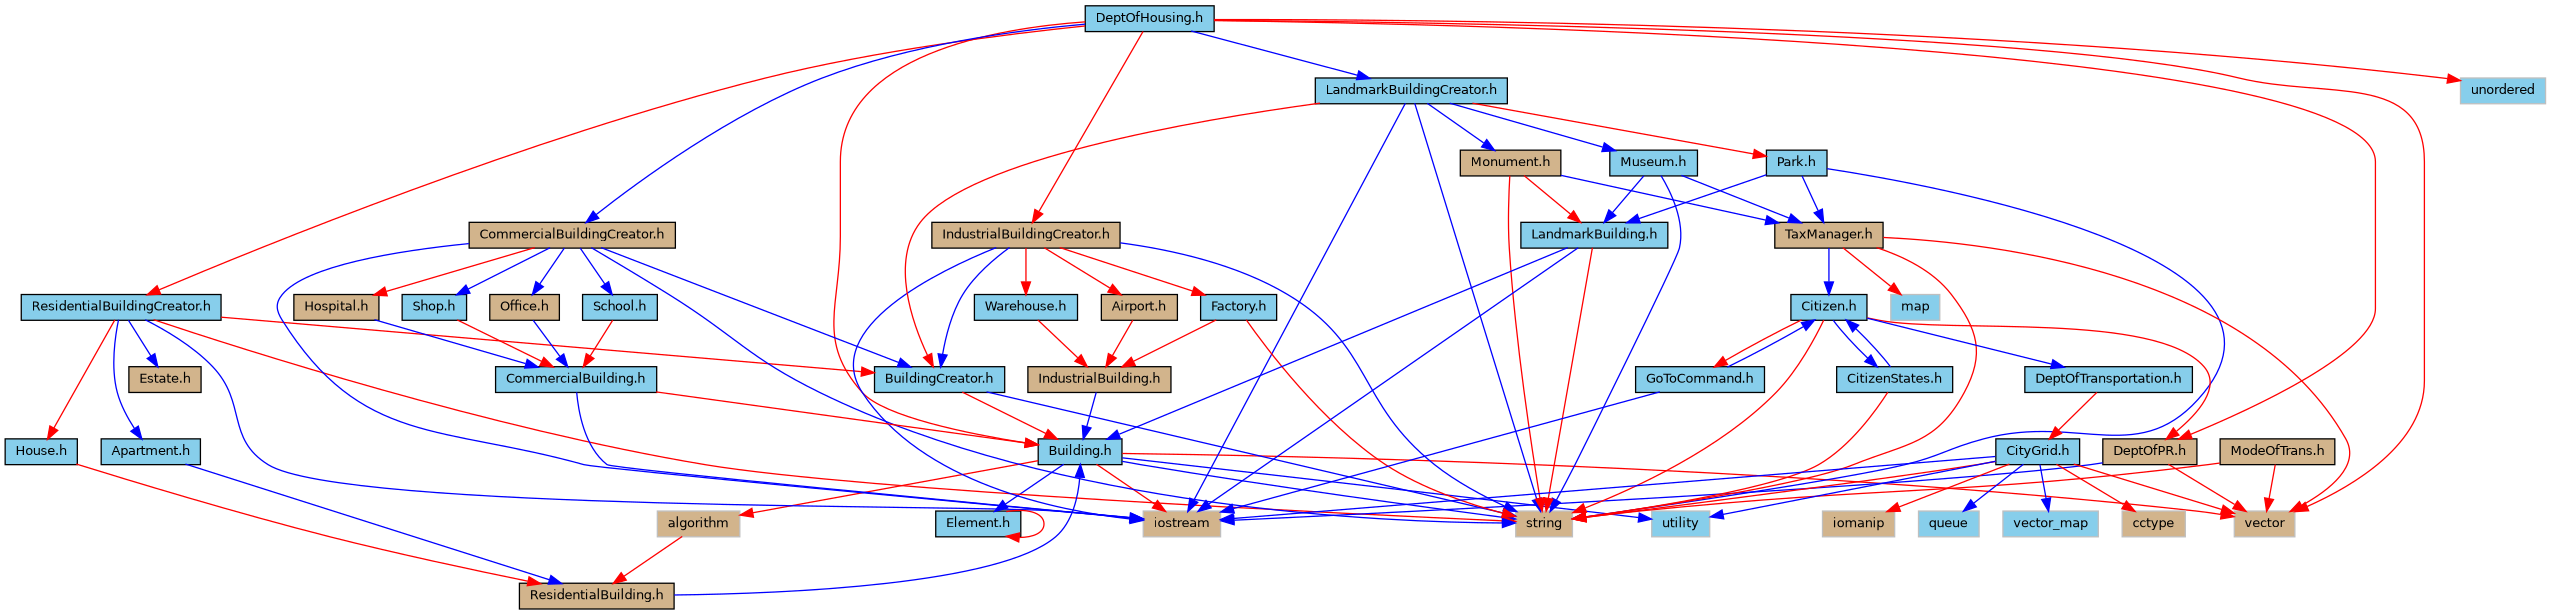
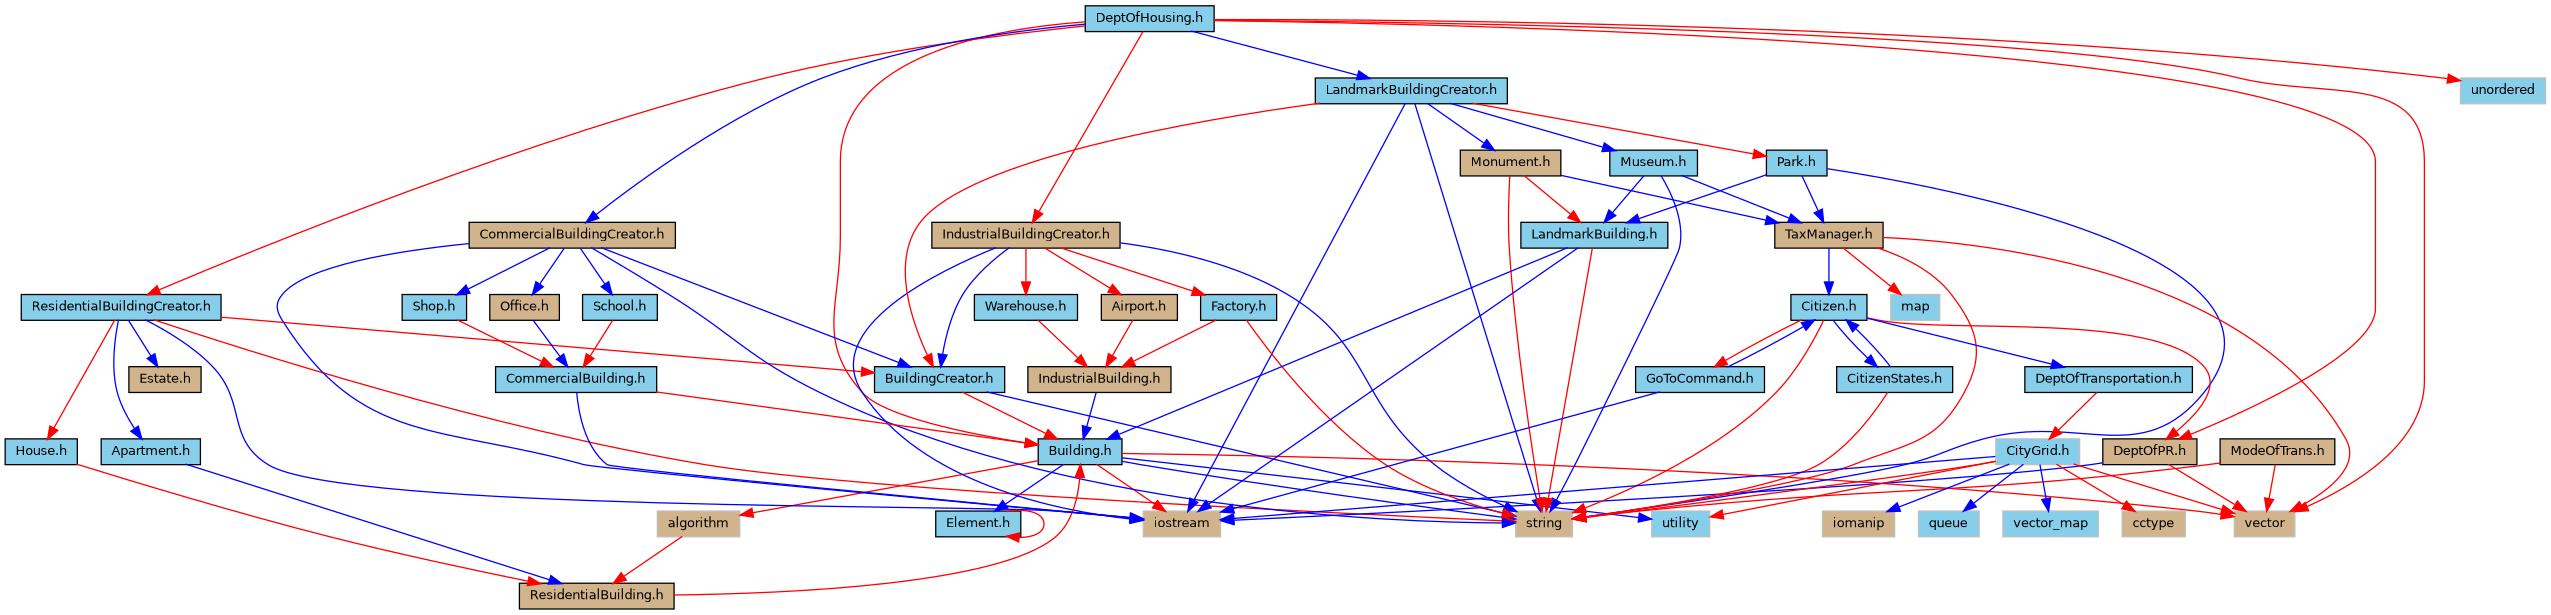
  digraph {
    node [color=black fillcolor=skyblue fontname=Helvetica fontsize=10 shape=record style=filled]
    edge [color=red fontname=Helvetica fontsize=10 labelfontname=Helvetica labelfontsize=10 style=solid]
    n1 [fontcolor=black height=0.2 label="DeptOfHousing.h" width=0.4]
    n2 [height=0.2 label="Building.h" width=0.4]
    n3 [color=grey75 fillcolor=tan height=0.2 label=vector width=0.4]
    n4 [height=0.2 label="ResidentialBuildingCreator.h" width=0.4]
    n5 [fillcolor=tan height=0.2 label="CommercialBuildingCreator.h" width=0.4]
    n6 [fillcolor=tan height=0.2 label="IndustrialBuildingCreator.h" width=0.4]
    n7 [height=0.2 label="LandmarkBuildingCreator.h" width=0.4]
    n8 [fillcolor=tan height=0.2 label="DeptOfPR.h" width=0.4]
    n9 [color=grey75 height=0.2 label=unordered width=0.4]
    n10 [color=grey75 fillcolor=tan height=0.2 label=string width=0.4]
    n11 [color=grey75 fillcolor=tan height=0.2 label=iostream width=0.4]
    n12 [color=grey75 height=0.2 label=utility width=0.4]
    n13 [color=grey75 fillcolor=tan height=0.2 label=algorithm width=0.4]
    n14 [height=0.2 label="Element.h" width=0.4]
    n15 [height=0.2 label="BuildingCreator.h" width=0.4]
    n16 [height=0.2 label="House.h" width=0.4]
    n17 [height=0.2 label="Apartment.h" width=0.4]
    n18 [fillcolor=tan height=0.2 label="Estate.h" width=0.4]
    n19 [height=0.2 label="Shop.h" width=0.4]
    n20 [fillcolor=tan height=0.2 label="Office.h" width=0.4]
    n21 [height=0.2 label="School.h" width=0.4]
-   n22 [fillcolor=tan height=0.2 label="Hospital.h" width=0.4]
    n23 [height=0.2 label="Factory.h" width=0.4]
    n24 [height=0.2 label="Warehouse.h" width=0.4]
    n25 [fillcolor=tan height=0.2 label="Airport.h" width=0.4]
    n26 [height=0.2 label="Park.h" width=0.4]
    n27 [fillcolor=tan height=0.2 label="Monument.h" width=0.4]
    n28 [height=0.2 label="Museum.h" width=0.4]
    n29 [fillcolor=tan height=0.2 label="ResidentialBuilding.h" width=0.4]
    n30 [height=0.2 label="CommercialBuilding.h" width=0.4]
    n31 [fillcolor=tan height=0.2 label="IndustrialBuilding.h" width=0.4]
    n32 [height=0.2 label="LandmarkBuilding.h" width=0.4]
    n33 [fillcolor=tan height=0.2 label="TaxManager.h" width=0.4]
    n34 [color=grey75 height=0.2 label=map width=0.4]
    n35 [height=0.2 label="Citizen.h" width=0.4]
    n36 [height=0.2 label="CitizenStates.h" width=0.4]
    n37 [height=0.2 label="GoToCommand.h" width=0.4]
    n38 [height=0.2 label="DeptOfTransportation.h" width=0.4]
    n39 [fillcolor=tan height=0.2 label="ModeOfTrans.h" width=0.4]
-   n40 [height=0.2 label="CityGrid.h" width=0.4]
+   n40 [color=grey75 height=0.2 label="CityGrid.h" width=0.4]
    n41 [color=grey75 fillcolor=tan height=0.2 label=cctype width=0.4]
    n42 [color=grey75 fillcolor=tan height=0.2 label=iomanip width=0.4]
    n43 [color=grey75 height=0.2 label=queue width=0.4]
    n44 [color=grey75 height=0.2 label=vector_map width=0.4]
    n1 -> n2
    n1 -> n3
    n1 -> n4
    n1 -> n5 [color=blue]
    n1 -> n6
    n1 -> n7 [color=blue]
    n1 -> n8
    n1 -> n9
    n2 -> n3
    n2 -> n10 [color=blue]
    n2 -> n11
    n2 -> n12 [color=blue]
    n2 -> n13
    n2 -> n14 [color=blue]
    n4 -> n10
    n4 -> n11 [color=blue]
    n4 -> n15
    n4 -> n16
    n4 -> n17 [color=blue]
    n4 -> n18 [color=blue]
    n5 -> n10 [color=blue]
    n5 -> n11 [color=blue]
    n5 -> n15 [color=blue]
    n5 -> n19 [color=blue]
    n5 -> n20 [color=blue]
    n5 -> n21 [color=blue]
-   n5 -> n22
    n6 -> n10 [color=blue]
    n6 -> n11 [color=blue]
    n6 -> n15 [color=blue]
    n6 -> n23
    n6 -> n24
    n6 -> n25
    n7 -> n10 [color=blue]
    n7 -> n11 [color=blue]
    n7 -> n15
    n7 -> n26
    n7 -> n27 [color=blue]
    n7 -> n28 [color=blue]
    n8 -> n3
    n8 -> n11 [color=blue]
    n13 -> n29
    n14 -> n14
    n15 -> n2
    n15 -> n10 [color=blue]
    n16 -> n29
    n17 -> n29 [color=blue]
    n19 -> n30
    n20 -> n30 [color=blue]
    n21 -> n30
-   n22 -> n30 [color=blue]
    n23 -> n10
    n23 -> n31
    n24 -> n31
    n25 -> n31
    n26 -> n10 [color=blue]
    n26 -> n32 [color=blue]
    n26 -> n33 [color=blue]
    n27 -> n10
    n27 -> n32
    n27 -> n33 [color=blue]
    n28 -> n10 [color=blue]
    n28 -> n32 [color=blue]
    n28 -> n33 [color=blue]
-   n29 -> n2 [color=blue]
+   n29 -> n2
    n30 -> n2
    n30 -> n11 [color=blue]
    n31 -> n2 [color=blue]
    n32 -> n2 [color=blue]
    n32 -> n10
    n32 -> n11 [color=blue]
    n33 -> n3
    n33 -> n10
    n33 -> n34
    n33 -> n35 [color=blue]
    n35 -> n8
    n35 -> n10
    n35 -> n36 [color=blue]
    n35 -> n37
    n35 -> n38 [color=blue]
    n36 -> n10
    n36 -> n35 [color=blue]
    n37 -> n11 [color=blue]
    n37 -> n35 [color=blue]
    n38 -> n40
    n39 -> n3
    n39 -> n10
    n40 -> n3
    n40 -> n10
    n40 -> n11 [color=blue]
-   n40 -> n12 [color=blue]
+   n40 -> n12
    n40 -> n41
-   n40 -> n42
+   n40 -> n42 [color=blue]
    n40 -> n43 [color=blue]
    n40 -> n44 [color=blue]
  }
